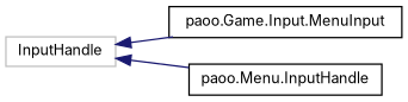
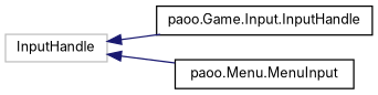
  digraph {
    fontname=Inter
    rankdir=LR
    node [color=black fillcolor=white fontname=Inter fontsize=10 shape=record style=filled]
    edge [color=midnightblue dir=back fontname=Inter fontsize=10 labelfontname=Helvetica labelfontsize=10 style=solid]
    n1 [color=grey75 height=0.2 label=InputHandle width=0.4]
-   n2 [height=0.2 label="paoo.Game.Input.MenuInput" width=0.4]
-   n3 [height=0.2 label="paoo.Menu.InputHandle" width=0.4]
+   n2 [height=0.2 label="paoo.Game.Input.InputHandle" width=0.4]
+   n3 [height=0.2 label="paoo.Menu.MenuInput" width=0.4]
    n1 -> n2
    n1 -> n3
  }
